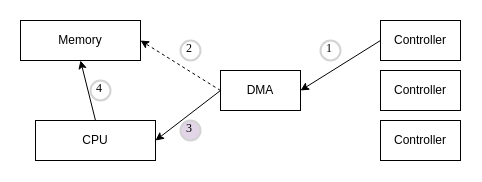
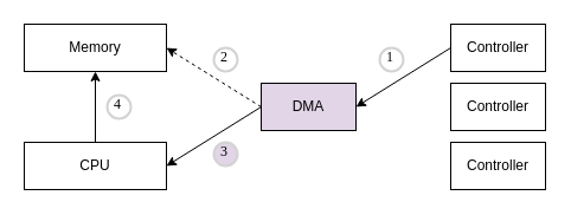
  <mxCell id="0" />
  <mxCell id="1" parent="0" />
  <mxCell id="2" value="Memory" style="rounded=0;whiteSpace=wrap;html=1;" vertex="1" parent="1"><mxGeometry x="20" y="20" width="120" height="40" as="geometry" /></mxCell>
- <mxCell id="3" value="CPU" style="rounded=0;whiteSpace=wrap;html=1;" vertex="1" parent="1"><mxGeometry x="35" y="120" width="120" height="40" as="geometry" /></mxCell>
- <mxCell id="4" value="DMA" style="rounded=0;whiteSpace=wrap;html=1;" vertex="1" parent="1"><mxGeometry x="220" y="70" width="80" height="40" as="geometry" /></mxCell>
+ <mxCell id="3" value="CPU" style="rounded=0;whiteSpace=wrap;html=1;" vertex="1" parent="1"><mxGeometry x="20" y="120" width="120" height="40" as="geometry" /></mxCell>
+ <mxCell id="4" value="DMA" style="rounded=0;whiteSpace=wrap;html=1;fillColor=#e1d5e7;" vertex="1" parent="1"><mxGeometry x="220" y="70" width="80" height="40" as="geometry" /></mxCell>
  <mxCell id="5" value="Controller" style="rounded=0;whiteSpace=wrap;html=1;" vertex="1" parent="1"><mxGeometry x="380" y="120" width="80" height="40" as="geometry" /></mxCell>
  <mxCell id="6" value="Controller" style="rounded=0;whiteSpace=wrap;html=1;" vertex="1" parent="1"><mxGeometry x="380" y="70" width="80" height="40" as="geometry" /></mxCell>
  <mxCell id="7" value="Controller" style="rounded=0;whiteSpace=wrap;html=1;" vertex="1" parent="1"><mxGeometry x="380" y="20" width="80" height="40" as="geometry" /></mxCell>
  <mxCell id="8" value="" style="endArrow=classic;html=1;rounded=0;exitX=0;exitY=0.5;exitDx=0;exitDy=0;entryX=1;entryY=0.5;entryDx=0;entryDy=0;" edge="1" parent="1" source="7" target="4"><mxGeometry width="50" height="50" relative="1" as="geometry"><mxPoint x="450" y="240" as="sourcePoint" /><mxPoint x="500" y="190" as="targetPoint" /></mxGeometry></mxCell>
  <mxCell id="9" value="" style="endArrow=classic;html=1;rounded=0;exitX=0;exitY=0.5;exitDx=0;exitDy=0;entryX=1;entryY=0.5;entryDx=0;entryDy=0;dashed=1;" edge="1" parent="1" source="4" target="2"><mxGeometry width="50" height="50" relative="1" as="geometry"><mxPoint x="300" y="250" as="sourcePoint" /><mxPoint x="350" y="200" as="targetPoint" /></mxGeometry></mxCell>
  <mxCell id="10" value="1" style="ellipse;whiteSpace=wrap;html=1;aspect=fixed;strokeWidth=2;fontFamily=Tahoma;spacingBottom=4;spacingRight=2;strokeColor=#d3d3d3;" vertex="1" parent="1"><mxGeometry x="320" y="40" width="20" height="20" as="geometry" /></mxCell>
  <mxCell id="11" value="2" style="ellipse;whiteSpace=wrap;html=1;aspect=fixed;strokeWidth=2;fontFamily=Tahoma;spacingBottom=4;spacingRight=2;strokeColor=#d3d3d3;" vertex="1" parent="1"><mxGeometry x="180" y="40" width="20" height="20" as="geometry" /></mxCell>
  <mxCell id="12" value="" style="endArrow=classic;html=1;rounded=0;exitX=0;exitY=0.5;exitDx=0;exitDy=0;entryX=1;entryY=0.5;entryDx=0;entryDy=0;" edge="1" parent="1" source="4" target="3"><mxGeometry width="50" height="50" relative="1" as="geometry"><mxPoint x="230" y="100" as="sourcePoint" /><mxPoint x="150" y="60" as="targetPoint" /></mxGeometry></mxCell>
  <mxCell id="13" value="3" style="ellipse;whiteSpace=wrap;html=1;aspect=fixed;strokeWidth=2;fontFamily=Tahoma;spacingBottom=4;spacingRight=2;strokeColor=#d3d3d3;fillColor=#e1d5e7;" vertex="1" parent="1"><mxGeometry x="180" y="120" width="20" height="20" as="geometry" /></mxCell>
  <mxCell id="14" value="" style="endArrow=classic;html=1;rounded=0;entryX=0.5;entryY=1;entryDx=0;entryDy=0;exitX=0.5;exitY=0;exitDx=0;exitDy=0;" edge="1" parent="1" source="3" target="2"><mxGeometry width="50" height="50" relative="1" as="geometry"><mxPoint x="70" y="360" as="sourcePoint" /><mxPoint x="120" y="310" as="targetPoint" /></mxGeometry></mxCell>
  <mxCell id="15" value="4" style="ellipse;whiteSpace=wrap;html=1;aspect=fixed;strokeWidth=2;fontFamily=Tahoma;spacingBottom=4;spacingRight=2;strokeColor=#d3d3d3;" vertex="1" parent="1"><mxGeometry x="90" y="80" width="20" height="20" as="geometry" /></mxCell>
